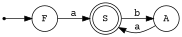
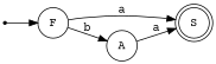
  digraph {
    fontname="Courier Prime"
    rankdir=LR
    node [fontname="Courier Prime" shape=circle]
    edge [fontname="Courier Prime"]
    start [shape=point]
    F
    S [shape=doublecircle]
    A
    start -> F
    F -> S [label=a]
-   S -> A [label=b]
+   F -> A [label=b]
    A -> S [label=a]
  }
